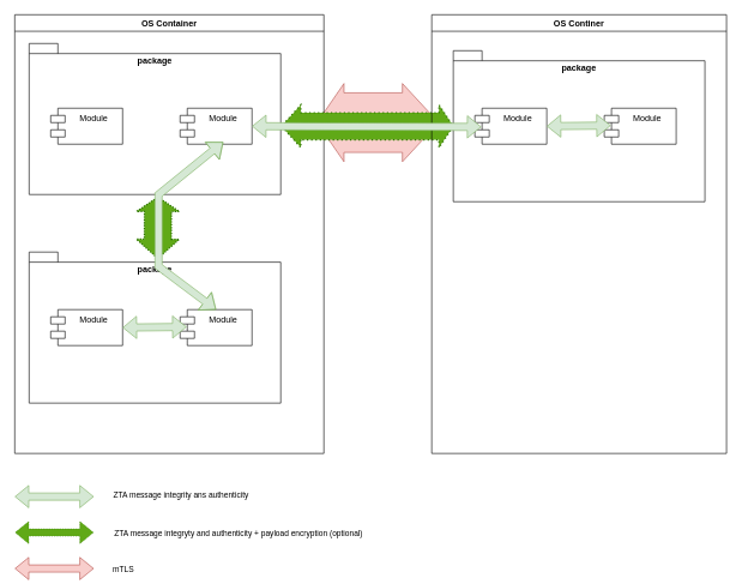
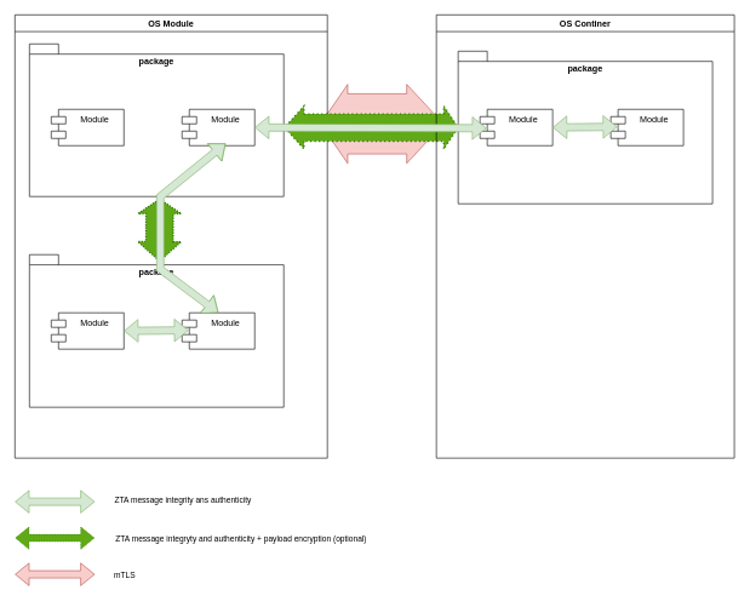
  <mxCell id="0" />
  <mxCell id="1" parent="0" />
  <mxCell id="2" value="" style="shape=flexArrow;endArrow=classic;startArrow=classic;html=1;rounded=0;fillColor=#f8cecc;strokeColor=#b85450;width=82.857;endSize=16.429;startWidth=24.898;startSize=12.143;endWidth=24.898;" edge="1" parent="1"><mxGeometry width="100" height="100" relative="1" as="geometry"><mxPoint x="440" y="170" as="sourcePoint" /><mxPoint x="610" y="170" as="targetPoint" /><Array as="points" /></mxGeometry></mxCell>
- <mxCell id="3" value="OS Container" style="swimlane;whiteSpace=wrap;html=1;" vertex="1" parent="1"><mxGeometry x="20" y="20" width="430" height="610" as="geometry" /></mxCell>
+ <mxCell id="3" value="OS Module" style="swimlane;whiteSpace=wrap;html=1;" vertex="1" parent="1"><mxGeometry x="20" y="20" width="430" height="610" as="geometry" /></mxCell>
  <mxCell id="4" value="" style="shape=flexArrow;endArrow=classic;startArrow=classic;html=1;rounded=0;strokeWidth=2;fillColor=#60a917;strokeColor=#2D7600;endSize=6;width=36.571;startSize=8.286;entryX=0.512;entryY=1.012;entryDx=0;entryDy=0;entryPerimeter=0;dashed=1;dashPattern=1 1;" edge="1" parent="3" target="5"><mxGeometry width="100" height="100" relative="1" as="geometry"><mxPoint x="199" y="340" as="sourcePoint" /><mxPoint x="170.1" y="255.55" as="targetPoint" /><Array as="points" /></mxGeometry></mxCell>
  <mxCell id="5" value="package&lt;div&gt;&lt;br&gt;&lt;/div&gt;&lt;div&gt;&lt;br&gt;&lt;/div&gt;&lt;div&gt;&lt;br&gt;&lt;/div&gt;&lt;div&gt;&lt;br&gt;&lt;/div&gt;&lt;div&gt;&lt;br&gt;&lt;/div&gt;&lt;div&gt;&lt;br&gt;&lt;/div&gt;&lt;div&gt;&lt;br&gt;&lt;/div&gt;&lt;div&gt;&lt;br&gt;&lt;/div&gt;&lt;div&gt;&lt;br&gt;&lt;/div&gt;&lt;div&gt;&lt;br&gt;&lt;/div&gt;&lt;div&gt;&lt;br&gt;&lt;/div&gt;&lt;div&gt;&lt;br&gt;&lt;/div&gt;" style="shape=folder;fontStyle=1;spacingTop=10;tabWidth=40;tabHeight=14;tabPosition=left;html=1;whiteSpace=wrap;" vertex="1" parent="3"><mxGeometry x="20" y="40" width="350" height="210" as="geometry" /></mxCell>
  <mxCell id="6" value="package&lt;div&gt;&lt;br&gt;&lt;/div&gt;&lt;div&gt;&lt;br&gt;&lt;/div&gt;&lt;div&gt;&lt;br&gt;&lt;/div&gt;&lt;div&gt;&lt;br&gt;&lt;/div&gt;&lt;div&gt;&lt;br&gt;&lt;/div&gt;&lt;div&gt;&lt;br&gt;&lt;/div&gt;&lt;div&gt;&lt;br&gt;&lt;/div&gt;&lt;div&gt;&lt;br&gt;&lt;/div&gt;&lt;div&gt;&lt;br&gt;&lt;/div&gt;&lt;div&gt;&lt;br&gt;&lt;/div&gt;&lt;div&gt;&lt;br&gt;&lt;/div&gt;&lt;div&gt;&lt;br&gt;&lt;/div&gt;" style="shape=folder;fontStyle=1;spacingTop=10;tabWidth=40;tabHeight=14;tabPosition=left;html=1;whiteSpace=wrap;" vertex="1" parent="3"><mxGeometry x="20" y="330" width="350" height="210" as="geometry" /></mxCell>
  <mxCell id="7" value="Module" style="shape=module;align=left;spacingLeft=20;align=center;verticalAlign=top;whiteSpace=wrap;html=1;" vertex="1" parent="3"><mxGeometry x="50" y="410" width="100" height="50" as="geometry" /></mxCell>
  <mxCell id="8" value="Module" style="shape=module;align=left;spacingLeft=20;align=center;verticalAlign=top;whiteSpace=wrap;html=1;" vertex="1" parent="3"><mxGeometry x="230" y="410" width="100" height="50" as="geometry" /></mxCell>
  <mxCell id="9" value="Module" style="shape=module;align=left;spacingLeft=20;align=center;verticalAlign=top;whiteSpace=wrap;html=1;" vertex="1" parent="3"><mxGeometry x="230" y="130" width="100" height="50" as="geometry" /></mxCell>
  <mxCell id="10" value="Module" style="shape=module;align=left;spacingLeft=20;align=center;verticalAlign=top;whiteSpace=wrap;html=1;" vertex="1" parent="3"><mxGeometry x="50" y="130" width="100" height="50" as="geometry" /></mxCell>
  <mxCell id="11" value="" style="shape=flexArrow;endArrow=classic;startArrow=classic;html=1;rounded=0;exitX=1;exitY=0.5;exitDx=0;exitDy=0;entryX=0.09;entryY=0.48;entryDx=0;entryDy=0;entryPerimeter=0;fillColor=#d5e8d4;strokeColor=#82b366;" edge="1" parent="3" source="7" target="8"><mxGeometry width="100" height="100" relative="1" as="geometry"><mxPoint x="430" y="260" as="sourcePoint" /><mxPoint x="530" y="160" as="targetPoint" /></mxGeometry></mxCell>
  <mxCell id="12" value="" style="shape=flexArrow;endArrow=classic;startArrow=classic;html=1;rounded=0;exitX=0.6;exitY=0.94;exitDx=0;exitDy=0;entryX=0.5;entryY=0;entryDx=0;entryDy=0;fillColor=#d5e8d4;strokeColor=#82b366;exitPerimeter=0;" edge="1" parent="3" source="9" target="8"><mxGeometry width="100" height="100" relative="1" as="geometry"><mxPoint x="160" y="445" as="sourcePoint" /><mxPoint x="249" y="444" as="targetPoint" /><Array as="points"><mxPoint x="200" y="250" /><mxPoint x="200" y="350" /></Array></mxGeometry></mxCell>
  <mxCell id="13" value="" style="shape=flexArrow;endArrow=classic;startArrow=classic;html=1;rounded=0;fillColor=#d5e8d4;strokeColor=#82b366;" edge="1" parent="3"><mxGeometry width="100" height="100" relative="1" as="geometry"><mxPoint y="670" as="sourcePoint" /><mxPoint x="110" y="670" as="targetPoint" /><Array as="points" /></mxGeometry></mxCell>
  <mxCell id="14" value="ZTA message integrity ans authenticity&lt;div&gt;&lt;br&gt;&lt;/div&gt;&lt;div&gt;&lt;br&gt;&lt;/div&gt;" style="edgeLabel;html=1;align=center;verticalAlign=middle;resizable=0;points=[];" vertex="1" connectable="0" parent="13"><mxGeometry x="0.236" y="2" relative="1" as="geometry"><mxPoint x="162" y="12" as="offset" /></mxGeometry></mxCell>
  <mxCell id="15" value="" style="shape=flexArrow;endArrow=classic;startArrow=classic;html=1;rounded=0;strokeWidth=2;fillColor=#60a917;strokeColor=#2D7600;endSize=6;width=36.571;startSize=8.286;entryX=0.003;entryY=0.5;entryDx=0;entryDy=0;entryPerimeter=0;dashed=1;dashPattern=1 2;" edge="1" parent="3" target="17"><mxGeometry width="100" height="100" relative="1" as="geometry"><mxPoint x="370" y="155" as="sourcePoint" /><mxPoint x="209" y="263" as="targetPoint" /><Array as="points" /></mxGeometry></mxCell>
  <mxCell id="16" value="OS Continer" style="swimlane;whiteSpace=wrap;html=1;" vertex="1" parent="1"><mxGeometry x="600" y="20" width="410" height="610" as="geometry" /></mxCell>
  <mxCell id="17" value="package&lt;div&gt;&lt;br&gt;&lt;/div&gt;&lt;div&gt;&lt;br&gt;&lt;/div&gt;&lt;div&gt;&lt;br&gt;&lt;/div&gt;&lt;div&gt;&lt;br&gt;&lt;/div&gt;&lt;div&gt;&lt;br&gt;&lt;/div&gt;&lt;div&gt;&lt;br&gt;&lt;/div&gt;&lt;div&gt;&lt;br&gt;&lt;/div&gt;&lt;div&gt;&lt;br&gt;&lt;/div&gt;&lt;div&gt;&lt;br&gt;&lt;/div&gt;&lt;div&gt;&lt;br&gt;&lt;/div&gt;&lt;div&gt;&lt;br&gt;&lt;/div&gt;&lt;div&gt;&lt;br&gt;&lt;/div&gt;" style="shape=folder;fontStyle=1;spacingTop=10;tabWidth=40;tabHeight=14;tabPosition=left;html=1;whiteSpace=wrap;" vertex="1" parent="16"><mxGeometry x="30" y="50" width="350" height="210" as="geometry" /></mxCell>
  <mxCell id="18" value="Module" style="shape=module;align=left;spacingLeft=20;align=center;verticalAlign=top;whiteSpace=wrap;html=1;" vertex="1" parent="16"><mxGeometry x="60" y="130" width="100" height="50" as="geometry" /></mxCell>
  <mxCell id="19" value="Module" style="shape=module;align=left;spacingLeft=20;align=center;verticalAlign=top;whiteSpace=wrap;html=1;" vertex="1" parent="16"><mxGeometry x="240" y="130" width="100" height="50" as="geometry" /></mxCell>
  <mxCell id="20" value="" style="shape=flexArrow;endArrow=classic;startArrow=classic;html=1;rounded=0;exitX=1;exitY=0.5;exitDx=0;exitDy=0;entryX=0.09;entryY=0.48;entryDx=0;entryDy=0;entryPerimeter=0;fillColor=#d5e8d4;strokeColor=#82b366;" edge="1" source="18" target="19" parent="16"><mxGeometry width="100" height="100" relative="1" as="geometry"><mxPoint x="440" y="-20" as="sourcePoint" /><mxPoint x="540" y="-120" as="targetPoint" /></mxGeometry></mxCell>
  <mxCell id="21" value="" style="shape=flexArrow;endArrow=classic;startArrow=classic;html=1;rounded=0;fillColor=#60a917;strokeColor=#2D7600;dashed=1;dashPattern=1 2;" edge="1" parent="1"><mxGeometry width="100" height="100" relative="1" as="geometry"><mxPoint x="20" y="740" as="sourcePoint" /><mxPoint x="130" y="740" as="targetPoint" /></mxGeometry></mxCell>
  <mxCell id="22" value="ZTA message integryty and authenticity + payload encryption (optional)" style="edgeLabel;html=1;align=center;verticalAlign=middle;resizable=0;points=[];" vertex="1" connectable="0" parent="21"><mxGeometry x="0.265" y="1" relative="1" as="geometry"><mxPoint x="240" y="1" as="offset" /></mxGeometry></mxCell>
  <mxCell id="23" value="" style="shape=flexArrow;endArrow=classic;startArrow=classic;html=1;rounded=0;exitX=1;exitY=0.5;exitDx=0;exitDy=0;entryX=0.09;entryY=0.52;entryDx=0;entryDy=0;entryPerimeter=0;fillColor=#d5e8d4;strokeColor=#82b366;" edge="1" parent="1" source="9" target="18"><mxGeometry width="100" height="100" relative="1" as="geometry"><mxPoint x="770" y="185" as="sourcePoint" /><mxPoint x="859" y="184" as="targetPoint" /><Array as="points" /></mxGeometry></mxCell>
  <mxCell id="24" value="" style="shape=flexArrow;endArrow=classic;startArrow=classic;html=1;rounded=0;fillColor=#f8cecc;strokeColor=#b85450;" edge="1" parent="1"><mxGeometry width="100" height="100" relative="1" as="geometry"><mxPoint x="20" y="790" as="sourcePoint" /><mxPoint x="130" y="790" as="targetPoint" /><Array as="points" /></mxGeometry></mxCell>
  <mxCell id="25" value="&lt;div&gt;mTLS&lt;/div&gt;" style="edgeLabel;html=1;align=center;verticalAlign=middle;resizable=0;points=[];" vertex="1" connectable="0" parent="24"><mxGeometry x="0.236" y="2" relative="1" as="geometry"><mxPoint x="82" y="2" as="offset" /></mxGeometry></mxCell>
